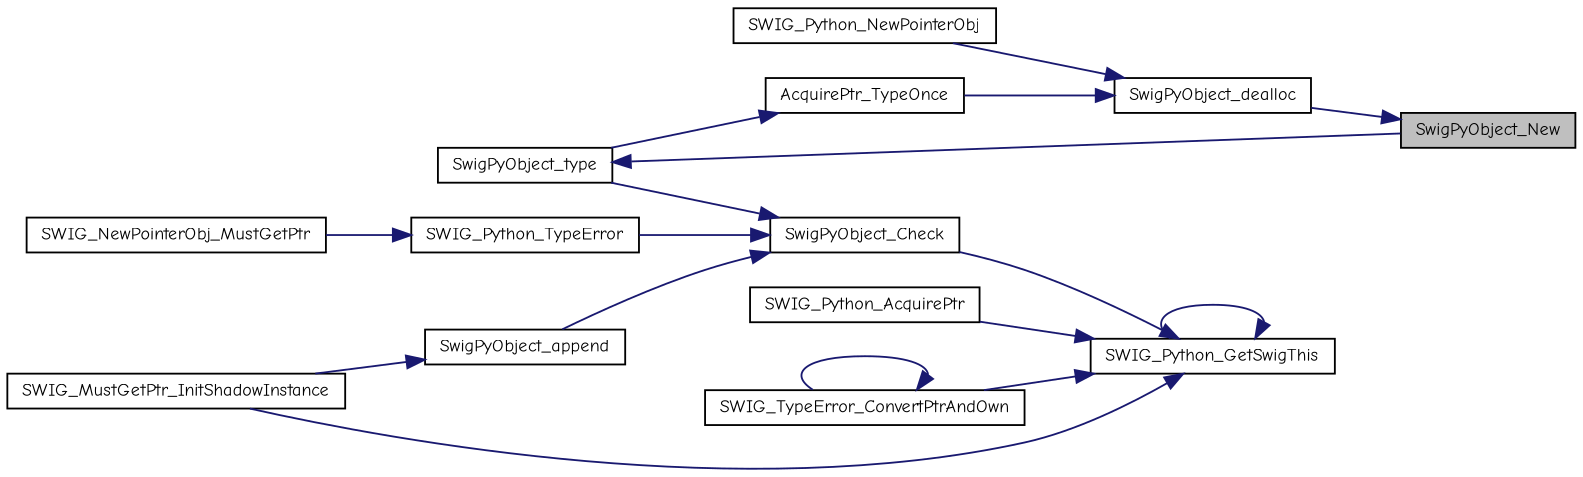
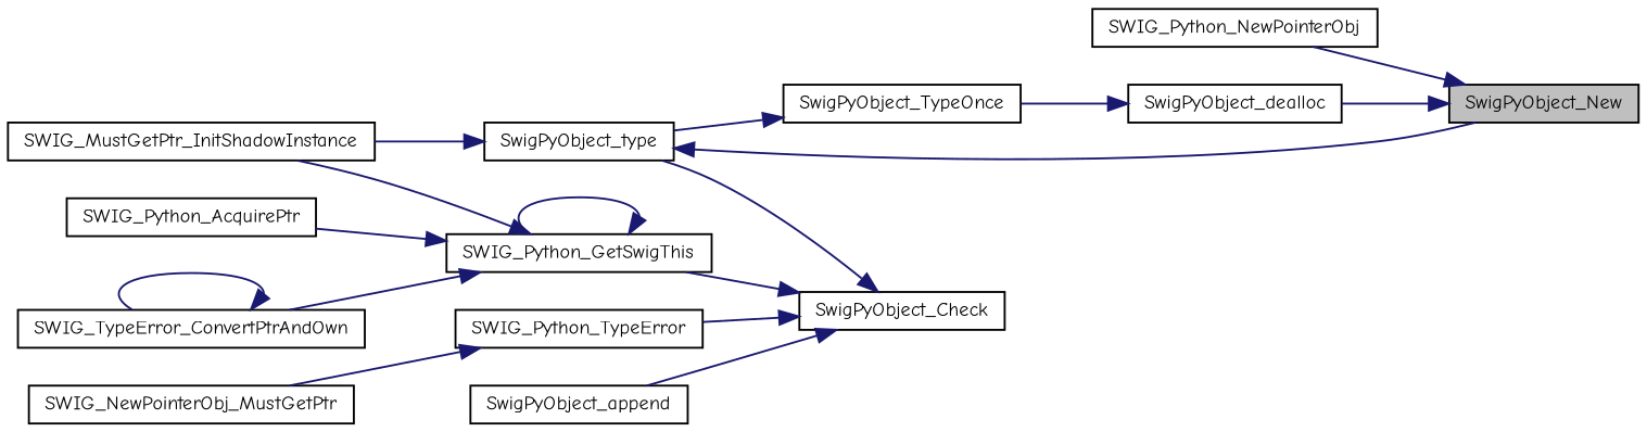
  digraph {
    fontname="Comic Neue"
    rankdir=RL
    node [color=black fillcolor=white fontname="Comic Neue" fontsize=10 shape=record style=filled]
    edge [color=midnightblue dir=back fontname="Comic Neue" fontsize=10 labelfontname=Helvetica labelfontsize=10 style=solid]
    n1 [fillcolor=grey75 fontcolor=black height=0.2 label=SwigPyObject_New width=0.4]
    n2 [height=0.2 label=SWIG_Python_NewPointerObj width=0.4]
    n3 [height=0.2 label=SwigPyObject_dealloc width=0.4]
-   n4 [height=0.2 label=AcquirePtr_TypeOnce width=0.4]
+   n4 [height=0.2 label=SwigPyObject_TypeOnce width=0.4]
    n5 [height=0.2 label=SwigPyObject_type width=0.4]
    n6 [height=0.2 label=SwigPyObject_Check width=0.4]
    n7 [height=0.2 label=SWIG_Python_GetSwigThis width=0.4]
    n8 [height=0.2 label=SWIG_Python_TypeError width=0.4]
    n9 [height=0.2 label=SwigPyObject_append width=0.4]
    n10 [height=0.2 label=SWIG_Python_AcquirePtr width=0.4]
    n11 [height=0.2 label=SWIG_TypeError_ConvertPtrAndOwn width=0.4]
    n12 [height=0.2 label=SWIG_MustGetPtr_InitShadowInstance width=0.4]
    n13 [height=0.2 label=SWIG_NewPointerObj_MustGetPtr width=0.4]
-   n3 -> n2
+   n1 -> n2
    n1 -> n3
    n3 -> n4
    n4 -> n5
    n5 -> n1
    n6 -> n5
-   n7 -> n6
+   n6 -> n7
    n6 -> n8
    n6 -> n9
    n7 -> n7
    n7 -> n10
    n7 -> n11
    n7 -> n12
    n8 -> n13
-   n9 -> n12
+   n5 -> n12
    n11 -> n11
  }
